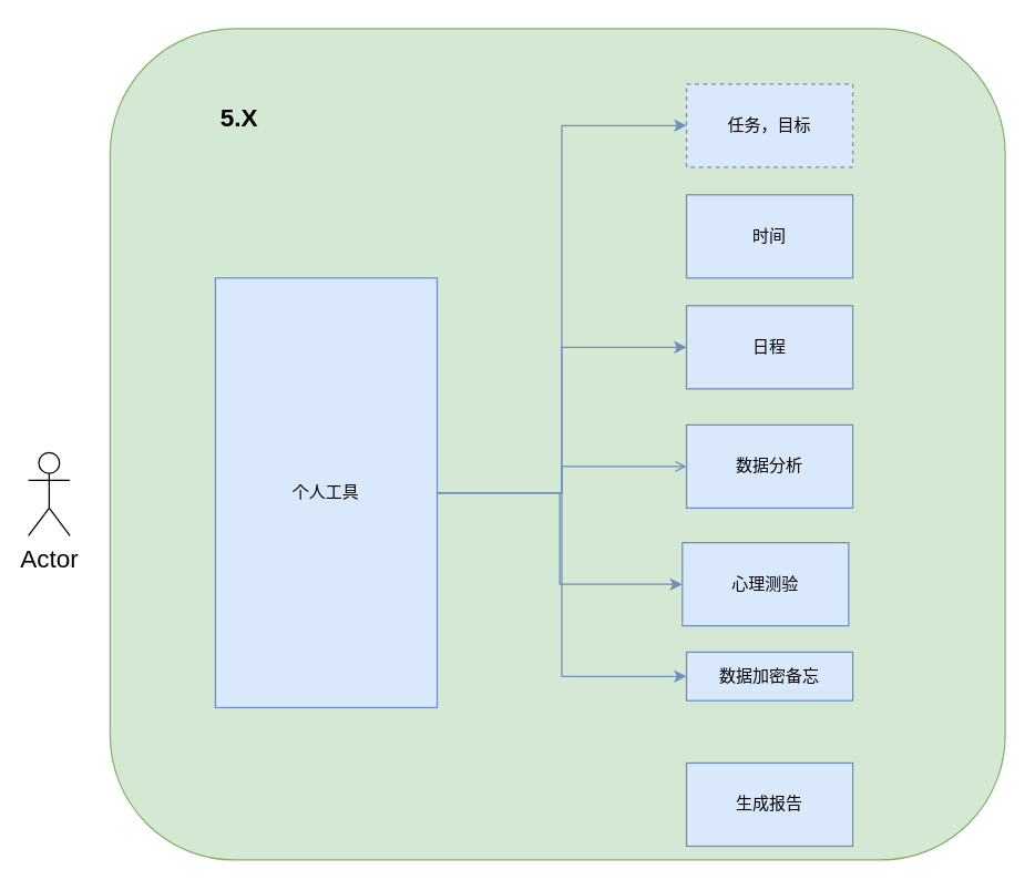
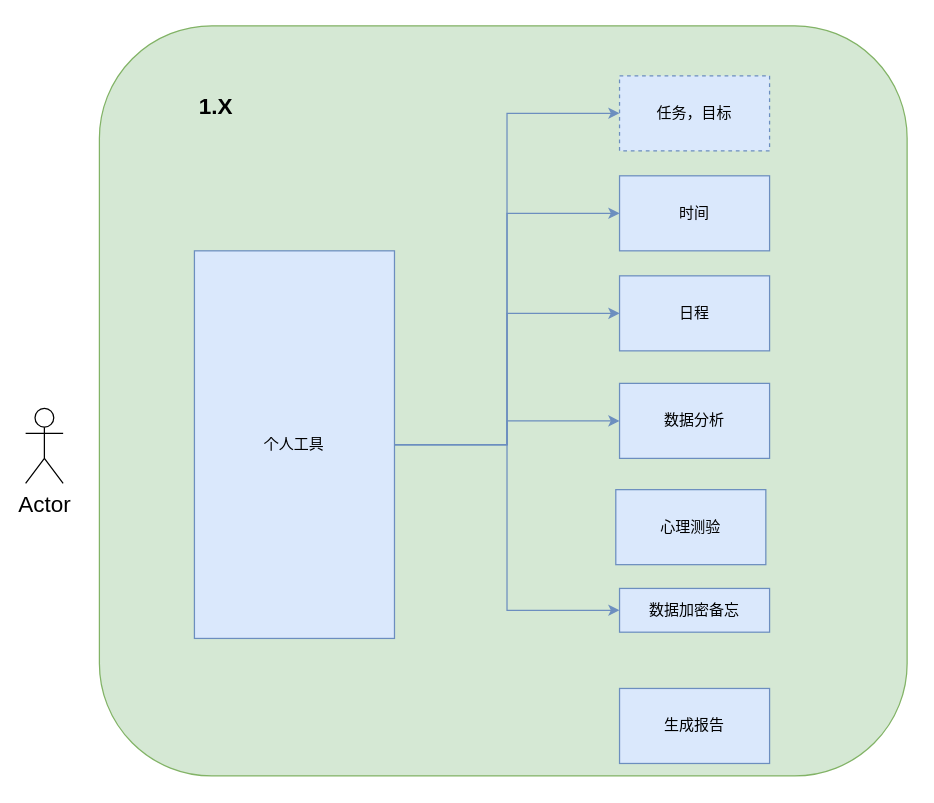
  <mxCell id="0" />
  <mxCell id="1" parent="0" />
  <mxCell id="2" value="" style="rounded=1;whiteSpace=wrap;html=1;fillColor=#d5e8d4;strokeColor=#82b366;" vertex="1" parent="1"><mxGeometry x="79" y="20" width="646" height="600" as="geometry" /></mxCell>
  <mxCell id="3" style="edgeStyle=orthogonalEdgeStyle;rounded=0;orthogonalLoop=1;jettySize=auto;html=1;entryX=0;entryY=0.5;entryDx=0;entryDy=0;fillColor=#dae8fc;strokeColor=#6c8ebf;" edge="1" parent="1" source="8" target="9"><mxGeometry relative="1" as="geometry" /></mxCell>
- <mxCell id="4" style="edgeStyle=orthogonalEdgeStyle;rounded=0;orthogonalLoop=1;jettySize=auto;html=1;fillColor=#dae8fc;strokeColor=#6c8ebf;" edge="1" parent="1" source="8" target="13"><mxGeometry relative="1" as="geometry" /></mxCell>
+ <mxCell id="4" style="edgeStyle=orthogonalEdgeStyle;rounded=0;orthogonalLoop=1;jettySize=auto;html=1;fillColor=#dae8fc;strokeColor=#6c8ebf;" edge="1" parent="1" source="8" target="10"><mxGeometry relative="1" as="geometry" /></mxCell>
  <mxCell id="5" style="edgeStyle=orthogonalEdgeStyle;rounded=0;orthogonalLoop=1;jettySize=auto;html=1;entryX=0;entryY=0.5;entryDx=0;entryDy=0;fillColor=#dae8fc;strokeColor=#6c8ebf;" edge="1" parent="1" source="8" target="11"><mxGeometry relative="1" as="geometry" /></mxCell>
- <mxCell id="6" style="edgeStyle=orthogonalEdgeStyle;rounded=0;orthogonalLoop=1;jettySize=auto;html=1;entryX=0;entryY=0.5;entryDx=0;entryDy=0;fillColor=#dae8fc;strokeColor=#6c8ebf;endArrow=open;" edge="1" parent="1" source="8" target="12"><mxGeometry relative="1" as="geometry" /></mxCell>
+ <mxCell id="6" style="edgeStyle=orthogonalEdgeStyle;rounded=0;orthogonalLoop=1;jettySize=auto;html=1;entryX=0;entryY=0.5;entryDx=0;entryDy=0;fillColor=#dae8fc;strokeColor=#6c8ebf;" edge="1" parent="1" source="8" target="12"><mxGeometry relative="1" as="geometry" /></mxCell>
  <mxCell id="7" style="edgeStyle=orthogonalEdgeStyle;rounded=0;orthogonalLoop=1;jettySize=auto;html=1;entryX=0;entryY=0.5;entryDx=0;entryDy=0;fontSize=18;fillColor=#dae8fc;strokeColor=#6c8ebf;" edge="1" parent="1" source="8" target="15"><mxGeometry relative="1" as="geometry" /></mxCell>
  <mxCell id="8" value="个人工具" style="rounded=0;whiteSpace=wrap;html=1;fillColor=#dae8fc;strokeColor=#6c8ebf;" vertex="1" parent="1"><mxGeometry x="155" y="200" width="160" height="310" as="geometry" /></mxCell>
  <mxCell id="9" value="任务，目标" style="rounded=0;whiteSpace=wrap;html=1;fillColor=#dae8fc;strokeColor=#6c8ebf;dashed=1;" vertex="1" parent="1"><mxGeometry x="495" y="60" width="120" height="60" as="geometry" /></mxCell>
  <mxCell id="10" value="时间" style="rounded=0;whiteSpace=wrap;html=1;fillColor=#dae8fc;strokeColor=#6c8ebf;" vertex="1" parent="1"><mxGeometry x="495" y="140" width="120" height="60" as="geometry" /></mxCell>
  <mxCell id="11" value="日程" style="rounded=0;whiteSpace=wrap;html=1;fillColor=#dae8fc;strokeColor=#6c8ebf;" vertex="1" parent="1"><mxGeometry x="495" y="220" width="120" height="60" as="geometry" /></mxCell>
  <mxCell id="12" value="数据分析" style="rounded=0;whiteSpace=wrap;html=1;fillColor=#dae8fc;strokeColor=#6c8ebf;" vertex="1" parent="1"><mxGeometry x="495" y="306" width="120" height="60" as="geometry" /></mxCell>
  <mxCell id="13" value="心理测验" style="rounded=0;whiteSpace=wrap;html=1;fillColor=#dae8fc;strokeColor=#6c8ebf;" vertex="1" parent="1"><mxGeometry x="492" y="391" width="120" height="60" as="geometry" /></mxCell>
- <mxCell id="14" value="&lt;font style=&quot;font-size: 18px;&quot;&gt;&lt;b&gt;&amp;nbsp;5.X&lt;/b&gt;&lt;/font&gt;" style="text;html=1;strokeColor=none;fillColor=none;align=center;verticalAlign=middle;whiteSpace=wrap;rounded=0;" vertex="1" parent="1"><mxGeometry x="135" y="70" width="70" height="30" as="geometry" /></mxCell>
+ <mxCell id="14" value="&lt;font style=&quot;font-size: 18px;&quot;&gt;&lt;b&gt;&amp;nbsp;1.X&lt;/b&gt;&lt;/font&gt;" style="text;html=1;strokeColor=none;fillColor=none;align=center;verticalAlign=middle;whiteSpace=wrap;rounded=0;" vertex="1" parent="1"><mxGeometry x="135" y="70" width="70" height="30" as="geometry" /></mxCell>
  <mxCell id="15" value="数据加密备忘" style="rounded=0;whiteSpace=wrap;html=1;fillColor=#dae8fc;strokeColor=#6c8ebf;" vertex="1" parent="1"><mxGeometry x="495" y="470" width="120" height="35" as="geometry" /></mxCell>
  <mxCell id="16" value="生成报告" style="rounded=0;whiteSpace=wrap;html=1;fillColor=#dae8fc;strokeColor=#6c8ebf;" vertex="1" parent="1"><mxGeometry x="495" y="550" width="120" height="60" as="geometry" /></mxCell>
  <mxCell id="17" value="Actor" style="shape=umlActor;verticalLabelPosition=bottom;verticalAlign=top;html=1;outlineConnect=0;fontSize=18;" vertex="1" parent="1"><mxGeometry x="20" y="326" width="30" height="60" as="geometry" /></mxCell>
